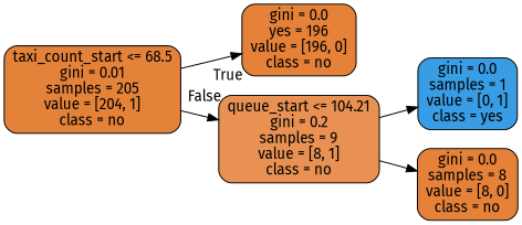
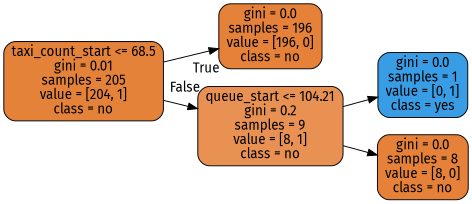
  digraph {
    rankdir=LR
    fontname="Fira Sans"
    node [color=black fillcolor="#e58139" fontname="Fira Sans" shape=box style="filled, rounded"]
    edge [fontname="Fira Sans"]
    n1 [fillcolor="#e5823a" label="taxi_count_start <= 68.5\ngini = 0.01\nsamples = 205\nvalue = [204, 1]\nclass = no"]
-   n2 [label="gini = 0.0\nyes = 196\nvalue = [196, 0]\nclass = no"]
+   n2 [label="gini = 0.0\nsamples = 196\nvalue = [196, 0]\nclass = no"]
    n3 [fillcolor="#e89152" label="queue_start <= 104.21\ngini = 0.2\nsamples = 9\nvalue = [8, 1]\nclass = no"]
    n4 [fillcolor="#399de5" label="gini = 0.0\nsamples = 1\nvalue = [0, 1]\nclass = yes"]
    n5 [label="gini = 0.0\nsamples = 8\nvalue = [8, 0]\nclass = no"]
    n1 -> n2 [headlabel=True labelangle=45 labeldistance=2.5]
    n1 -> n3 [headlabel=False labelangle=-45 labeldistance=2.5]
    n3 -> n4
    n3 -> n5
  }
